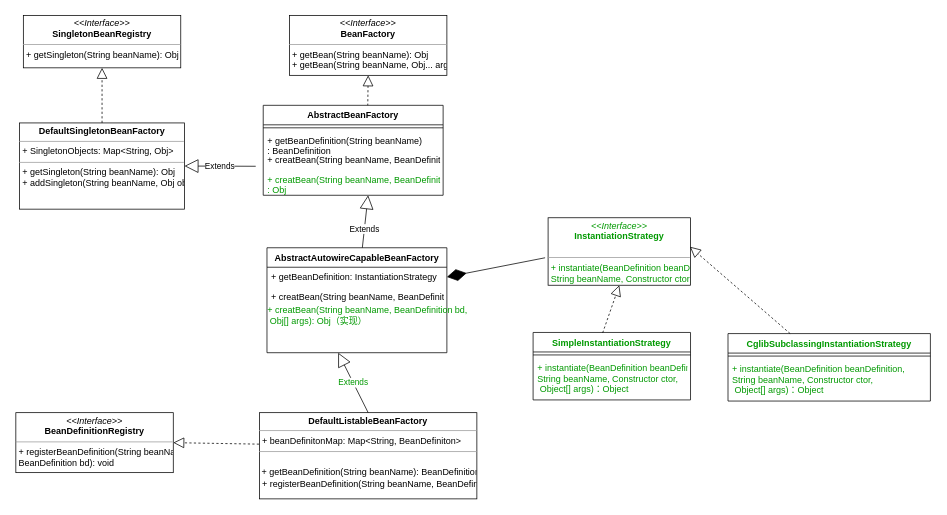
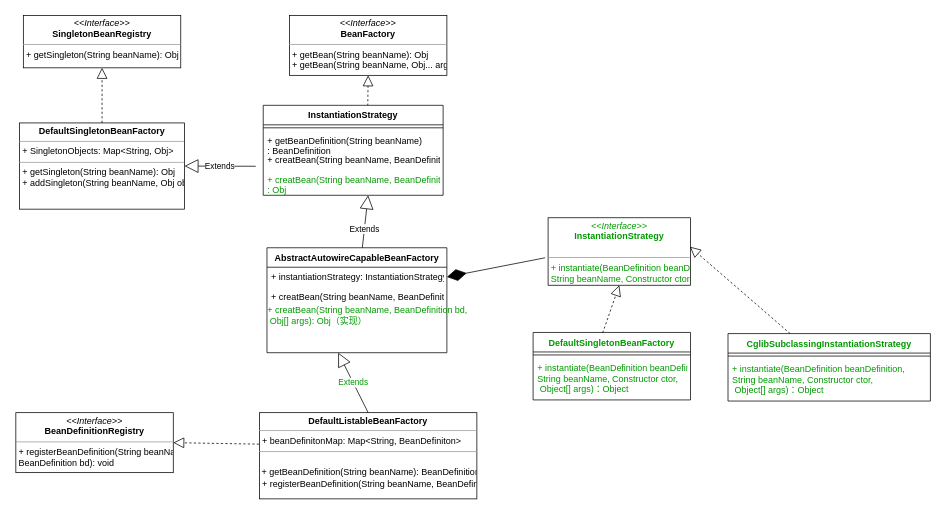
  <mxCell id="0" />
  <mxCell id="1" parent="0" />
  <mxCell id="2" value="&lt;p style=&quot;margin:0px;margin-top:4px;text-align:center;&quot;&gt;&lt;i&gt;&amp;lt;&amp;lt;Interface&amp;gt;&amp;gt;&lt;/i&gt;&lt;br&gt;&lt;b&gt;BeanFactory&lt;/b&gt;&lt;/p&gt;&lt;hr size=&quot;1&quot;&gt;&lt;p style=&quot;margin:0px;margin-left:4px;&quot;&gt;+ getBean(String beanName): Obj&lt;br&gt;&lt;/p&gt;&lt;p style=&quot;margin:0px;margin-left:4px;&quot;&gt;+ getBean(String beanName, Obj... args): Obj&lt;br&gt;&lt;/p&gt;" style="verticalAlign=top;align=left;overflow=fill;fontSize=12;fontFamily=Helvetica;html=1;strokeColor=#000000;" parent="1" vertex="1"><mxGeometry x="385" y="20" width="210" height="80" as="geometry" /></mxCell>
  <mxCell id="3" value="&lt;p style=&quot;margin:0px;margin-top:4px;text-align:center;&quot;&gt;&lt;i&gt;&amp;lt;&amp;lt;Interface&amp;gt;&amp;gt;&lt;/i&gt;&lt;br&gt;&lt;b&gt;SingletonBeanRegistry&lt;/b&gt;&lt;/p&gt;&lt;hr size=&quot;1&quot;&gt;&lt;p style=&quot;margin:0px;margin-left:4px;&quot;&gt;+ getSingleton(String beanName): Obj&lt;br&gt;&lt;/p&gt;" style="verticalAlign=top;align=left;overflow=fill;fontSize=12;fontFamily=Helvetica;html=1;" parent="1" vertex="1"><mxGeometry x="30" y="20" width="210" height="70" as="geometry" /></mxCell>
  <mxCell id="4" value="&lt;p style=&quot;margin:0px;margin-top:4px;text-align:center;&quot;&gt;&lt;b&gt;DefaultSingletonBeanFactory&lt;/b&gt;&lt;/p&gt;&lt;hr size=&quot;1&quot;&gt;&lt;p style=&quot;margin:0px;margin-left:4px;&quot;&gt;+ SingletonObjects: Map&amp;lt;String, Obj&amp;gt;&lt;/p&gt;&lt;hr size=&quot;1&quot;&gt;&lt;p style=&quot;margin:0px;margin-left:4px;&quot;&gt;+ getSingleton(String beanName): Obj&lt;/p&gt;&lt;p style=&quot;margin:0px;margin-left:4px;&quot;&gt;+ addSingleton(String beanName, Obj obj): void&lt;br&gt;&lt;/p&gt;" style="verticalAlign=top;align=left;overflow=fill;fontSize=12;fontFamily=Helvetica;html=1;" parent="1" vertex="1"><mxGeometry x="25" y="163.5" width="220" height="115" as="geometry" /></mxCell>
  <mxCell id="5" value="" style="endArrow=block;dashed=1;endFill=0;endSize=12;html=1;rounded=0;entryX=0.5;entryY=1;entryDx=0;entryDy=0;exitX=0.5;exitY=0;exitDx=0;exitDy=0;" parent="1" source="4" target="3" edge="1"><mxGeometry width="160" relative="1" as="geometry"><mxPoint x="240" y="180" as="sourcePoint" /><mxPoint x="400" y="180" as="targetPoint" /></mxGeometry></mxCell>
  <mxCell id="6" value="" style="endArrow=block;dashed=1;endFill=0;endSize=12;html=1;rounded=0;entryX=0.5;entryY=1;entryDx=0;entryDy=0;exitX=0.581;exitY=0.006;exitDx=0;exitDy=0;exitPerimeter=0;" parent="1" source="12" target="2" edge="1"><mxGeometry width="160" relative="1" as="geometry"><mxPoint x="490" y="176" as="sourcePoint" /><mxPoint x="610" y="170" as="targetPoint" /></mxGeometry></mxCell>
  <mxCell id="7" value="Extends" style="endArrow=block;endSize=16;endFill=0;html=1;rounded=0;entryX=0.583;entryY=1;entryDx=0;entryDy=0;entryPerimeter=0;" parent="1" target="16" edge="1"><mxGeometry width="160" relative="1" as="geometry"><mxPoint x="480" y="350" as="sourcePoint" /><mxPoint x="487.3" y="270.004" as="targetPoint" /></mxGeometry></mxCell>
  <mxCell id="8" value="&lt;p style=&quot;margin:0px;margin-top:4px;text-align:center;&quot;&gt;&lt;i&gt;&amp;lt;&amp;lt;Interface&amp;gt;&amp;gt;&lt;/i&gt;&lt;br&gt;&lt;b&gt;BeanDefinitionRegistry&lt;/b&gt;&lt;/p&gt;&lt;hr size=&quot;1&quot;&gt;&lt;p style=&quot;margin:0px;margin-left:4px;&quot;&gt;+ registerBeanDefinition(String beanName,&amp;nbsp;&lt;/p&gt;&lt;p style=&quot;margin:0px;margin-left:4px;&quot;&gt;BeanDefinition bd): void&lt;br&gt;&lt;/p&gt;" style="verticalAlign=top;align=left;overflow=fill;fontSize=12;fontFamily=Helvetica;html=1;" parent="1" vertex="1"><mxGeometry x="20" y="550" width="210" height="80" as="geometry" /></mxCell>
  <mxCell id="9" value="&lt;p style=&quot;margin:0px;margin-top:4px;text-align:center;&quot;&gt;&lt;b&gt;DefaultListableBeanFactory&lt;/b&gt;&lt;/p&gt;&lt;hr size=&quot;1&quot;&gt;&lt;p style=&quot;margin:0px;margin-left:4px;&quot;&gt;+ beanDefinitonMap: Map&amp;lt;String, BeanDefiniton&amp;gt;&lt;/p&gt;&lt;hr size=&quot;1&quot;&gt;&lt;p style=&quot;margin:0px;margin-left:4px;&quot;&gt;&lt;br&gt;&lt;/p&gt;&amp;nbsp;+ getBeanDefinition(String beanName): BeanDefinition&lt;p style=&quot;margin:0px;margin-left:4px;&quot;&gt;+ registerBeanDefinition(String beanName, BeanDefinition bd): void&lt;br&gt;&lt;/p&gt;" style="verticalAlign=top;align=left;overflow=fill;fontSize=12;fontFamily=Helvetica;html=1;" parent="1" vertex="1"><mxGeometry x="345" y="550" width="290" height="115" as="geometry" /></mxCell>
  <mxCell id="10" value="" style="endArrow=block;dashed=1;endFill=0;endSize=12;html=1;rounded=0;entryX=1;entryY=0.5;entryDx=0;entryDy=0;exitX=-0.002;exitY=0.365;exitDx=0;exitDy=0;exitPerimeter=0;" parent="1" source="9" target="8" edge="1"><mxGeometry width="160" relative="1" as="geometry"><mxPoint x="170" y="520" as="sourcePoint" /><mxPoint x="330" y="520" as="targetPoint" /></mxGeometry></mxCell>
  <mxCell id="11" value="Extends" style="endArrow=block;endSize=16;endFill=0;html=1;rounded=0;entryX=1;entryY=0.5;entryDx=0;entryDy=0;exitX=0;exitY=0.202;exitDx=0;exitDy=0;exitPerimeter=0;" parent="1" target="4" edge="1"><mxGeometry width="160" relative="1" as="geometry"><mxPoint x="340" y="221.312" as="sourcePoint" /><mxPoint x="420" y="310" as="targetPoint" /></mxGeometry></mxCell>
- <mxCell id="12" value="AbstractBeanFactory" style="swimlane;fontStyle=1;align=center;verticalAlign=top;childLayout=stackLayout;horizontal=1;startSize=26;horizontalStack=0;resizeParent=1;resizeParentMax=0;resizeLast=0;collapsible=1;marginBottom=0;fontColor=default;" parent="1" vertex="1"><mxGeometry x="350" y="140" width="240" height="120" as="geometry" /></mxCell>
+ <mxCell id="12" value="InstantiationStrategy" style="swimlane;fontStyle=1;align=center;verticalAlign=top;childLayout=stackLayout;horizontal=1;startSize=26;horizontalStack=0;resizeParent=1;resizeParentMax=0;resizeLast=0;collapsible=1;marginBottom=0;fontColor=default;" parent="1" vertex="1"><mxGeometry x="350" y="140" width="240" height="120" as="geometry" /></mxCell>
  <mxCell id="13" value="" style="line;strokeWidth=1;fillColor=none;align=left;verticalAlign=middle;spacingTop=-1;spacingLeft=3;spacingRight=3;rotatable=0;labelPosition=right;points=[];portConstraint=eastwest;strokeColor=inherit;fontColor=default;" parent="12" vertex="1"><mxGeometry y="26" width="240" height="8" as="geometry" /></mxCell>
  <mxCell id="14" value="+ getBeanDefinition(String beanName)&#10;: BeanDefinition" style="text;strokeColor=none;fillColor=none;align=left;verticalAlign=top;spacingLeft=4;spacingRight=4;overflow=hidden;rotatable=0;points=[[0,0.5],[1,0.5]];portConstraint=eastwest;fontColor=default;" parent="12" vertex="1"><mxGeometry y="34" width="240" height="26" as="geometry" /></mxCell>
  <mxCell id="15" value="+ creatBean(String beanName, BeanDefinition bd): Obj" style="text;strokeColor=none;fillColor=none;align=left;verticalAlign=top;spacingLeft=4;spacingRight=4;overflow=hidden;rotatable=0;points=[[0,0.5],[1,0.5]];portConstraint=eastwest;fontColor=default;" parent="12" vertex="1"><mxGeometry y="60" width="240" height="26" as="geometry" /></mxCell>
  <mxCell id="16" value="+ creatBean(String beanName, BeanDefinition beanDefinition, Object[] args)&#10;: Obj" style="text;strokeColor=none;fillColor=none;align=left;verticalAlign=top;spacingLeft=4;spacingRight=4;overflow=hidden;rotatable=0;points=[[0,0.5],[1,0.5]];portConstraint=eastwest;fontColor=#009900;" parent="12" vertex="1"><mxGeometry y="86" width="240" height="34" as="geometry" /></mxCell>
  <mxCell id="17" value="&lt;p style=&quot;margin:0px;margin-top:4px;text-align:center;&quot;&gt;&lt;i&gt;&amp;lt;&amp;lt;Interface&amp;gt;&amp;gt;&lt;/i&gt;&lt;br&gt;&lt;b&gt;InstantiationStrategy&lt;/b&gt;&lt;br&gt;&lt;/p&gt;&lt;p style=&quot;margin:0px;margin-left:4px;&quot;&gt;&lt;br&gt;&lt;/p&gt;&lt;hr size=&quot;1&quot;&gt;&lt;p style=&quot;margin:0px;margin-left:4px;&quot;&gt;+ instantiate(BeanDefinition beanDefinition,&amp;nbsp;&lt;/p&gt;&lt;p style=&quot;margin:0px;margin-left:4px;&quot;&gt;String beanName, Constructor ctor,&lt;/p&gt;&lt;p style=&quot;margin:0px;margin-left:4px;&quot;&gt;&amp;nbsp;Object[] args)：Object&lt;/p&gt;&lt;p style=&quot;margin:0px;margin-left:4px;&quot;&gt;&lt;br&gt;&lt;/p&gt;" style="verticalAlign=top;align=left;overflow=fill;fontSize=12;fontFamily=Helvetica;html=1;fontColor=#009900;" parent="1" vertex="1"><mxGeometry x="730" y="290" width="190" height="90" as="geometry" /></mxCell>
- <mxCell id="18" value="SimpleInstantiationStrategy" style="swimlane;fontStyle=1;align=center;verticalAlign=top;childLayout=stackLayout;horizontal=1;startSize=26;horizontalStack=0;resizeParent=1;resizeParentMax=0;resizeLast=0;collapsible=1;marginBottom=0;fontColor=#009900;" parent="1" vertex="1"><mxGeometry x="710" y="443" width="210" height="90" as="geometry" /></mxCell>
+ <mxCell id="18" value="DefaultSingletonBeanFactory" style="swimlane;fontStyle=1;align=center;verticalAlign=top;childLayout=stackLayout;horizontal=1;startSize=26;horizontalStack=0;resizeParent=1;resizeParentMax=0;resizeLast=0;collapsible=1;marginBottom=0;fontColor=#009900;" parent="1" vertex="1"><mxGeometry x="710" y="443" width="210" height="90" as="geometry" /></mxCell>
  <mxCell id="19" value="" style="line;strokeWidth=1;fillColor=none;align=left;verticalAlign=middle;spacingTop=-1;spacingLeft=3;spacingRight=3;rotatable=0;labelPosition=right;points=[];portConstraint=eastwest;strokeColor=inherit;fontColor=#009900;" parent="18" vertex="1"><mxGeometry y="26" width="210" height="8" as="geometry" /></mxCell>
  <mxCell id="20" value="+ instantiate(BeanDefinition beanDefinition, &#10;String beanName, Constructor ctor,&#10; Object[] args)：Object" style="text;strokeColor=none;fillColor=none;align=left;verticalAlign=top;spacingLeft=4;spacingRight=4;overflow=hidden;rotatable=0;points=[[0,0.5],[1,0.5]];portConstraint=eastwest;fontColor=#009900;" parent="18" vertex="1"><mxGeometry y="34" width="210" height="56" as="geometry" /></mxCell>
  <mxCell id="21" value="CglibSubclassingInstantiationStrategy" style="swimlane;fontStyle=1;align=center;verticalAlign=top;childLayout=stackLayout;horizontal=1;startSize=26;horizontalStack=0;resizeParent=1;resizeParentMax=0;resizeLast=0;collapsible=1;marginBottom=0;fontColor=#009900;" parent="1" vertex="1"><mxGeometry x="970" y="444.5" width="270" height="90" as="geometry" /></mxCell>
  <mxCell id="22" value="" style="line;strokeWidth=1;fillColor=none;align=left;verticalAlign=middle;spacingTop=-1;spacingLeft=3;spacingRight=3;rotatable=0;labelPosition=right;points=[];portConstraint=eastwest;strokeColor=inherit;fontColor=#009900;" parent="21" vertex="1"><mxGeometry y="26" width="270" height="8" as="geometry" /></mxCell>
  <mxCell id="23" value="+ instantiate(BeanDefinition beanDefinition, &#10;String beanName, Constructor ctor,&#10; Object[] args)：Object" style="text;strokeColor=none;fillColor=none;align=left;verticalAlign=top;spacingLeft=4;spacingRight=4;overflow=hidden;rotatable=0;points=[[0,0.5],[1,0.5]];portConstraint=eastwest;fontColor=#009900;" parent="21" vertex="1"><mxGeometry y="34" width="270" height="56" as="geometry" /></mxCell>
  <mxCell id="24" value="" style="endArrow=block;dashed=1;endFill=0;endSize=12;html=1;rounded=0;fontColor=#009900;exitX=0.442;exitY=0.006;exitDx=0;exitDy=0;exitPerimeter=0;entryX=0.5;entryY=1;entryDx=0;entryDy=0;" parent="1" source="18" target="17" edge="1"><mxGeometry width="160" relative="1" as="geometry"><mxPoint x="850" y="410" as="sourcePoint" /><mxPoint x="1010" y="410" as="targetPoint" /></mxGeometry></mxCell>
  <mxCell id="25" value="" style="endArrow=block;dashed=1;endFill=0;endSize=12;html=1;rounded=0;fontColor=#009900;exitX=0.442;exitY=0.006;exitDx=0;exitDy=0;exitPerimeter=0;entryX=0.996;entryY=0.43;entryDx=0;entryDy=0;entryPerimeter=0;" parent="1" target="17" edge="1"><mxGeometry width="160" relative="1" as="geometry"><mxPoint x="1052.86" y="444.5" as="sourcePoint" /><mxPoint x="1047.14" y="381.14" as="targetPoint" /></mxGeometry></mxCell>
  <mxCell id="26" value="AbstractAutowireCapableBeanFactory" style="swimlane;fontStyle=1;align=center;verticalAlign=top;childLayout=stackLayout;horizontal=1;startSize=26;horizontalStack=0;resizeParent=1;resizeParentMax=0;resizeLast=0;collapsible=1;marginBottom=0;fontColor=#000000;" parent="1" vertex="1"><mxGeometry x="355" y="330" width="240" height="140" as="geometry" /></mxCell>
- <mxCell id="27" value="+ getBeanDefinition: InstantiationStrategy" style="text;strokeColor=none;fillColor=none;align=left;verticalAlign=top;spacingLeft=4;spacingRight=4;overflow=hidden;rotatable=0;points=[[0,0.5],[1,0.5]];portConstraint=eastwest;fontColor=#000000;" parent="26" vertex="1"><mxGeometry y="26" width="240" height="26" as="geometry" /></mxCell>
+ <mxCell id="27" value="+ instantiationStrategy: InstantiationStrategy" style="text;strokeColor=none;fillColor=none;align=left;verticalAlign=top;spacingLeft=4;spacingRight=4;overflow=hidden;rotatable=0;points=[[0,0.5],[1,0.5]];portConstraint=eastwest;fontColor=#000000;" parent="26" vertex="1"><mxGeometry y="26" width="240" height="26" as="geometry" /></mxCell>
  <mxCell id="28" value="+ creatBean(String beanName, BeanDefinition bd): Obj（实现" style="text;strokeColor=none;fillColor=none;align=left;verticalAlign=top;spacingLeft=4;spacingRight=4;overflow=hidden;rotatable=0;points=[[0,0.5],[1,0.5]];portConstraint=eastwest;fontColor=#000000;" parent="26" vertex="1"><mxGeometry y="52" width="240" height="88" as="geometry" /></mxCell>
  <mxCell id="29" value="" style="endArrow=diamondThin;endFill=1;endSize=24;html=1;rounded=0;fontColor=#000000;exitX=-0.021;exitY=0.593;exitDx=0;exitDy=0;exitPerimeter=0;entryX=1;entryY=0.5;entryDx=0;entryDy=0;" parent="1" source="17" edge="1" target="27"><mxGeometry width="160" relative="1" as="geometry"><mxPoint x="360" y="390" as="sourcePoint" /><mxPoint x="600" y="340" as="targetPoint" /></mxGeometry></mxCell>
  <mxCell id="30" value="+ creatBean(String beanName, BeanDefinition bd,&#10; Obj[] args): Obj（实现）&#10;" style="text;strokeColor=none;fillColor=none;align=left;verticalAlign=top;spacingLeft=4;spacingRight=4;overflow=hidden;rotatable=0;points=[[0,0.5],[1,0.5]];portConstraint=eastwest;fontColor=#009900;" parent="1" vertex="1"><mxGeometry x="350" y="400" width="430" height="30" as="geometry" /></mxCell>
  <mxCell id="31" value="Extends" style="endArrow=block;endSize=16;endFill=0;html=1;rounded=0;fontColor=#009900;exitX=0.5;exitY=0;exitDx=0;exitDy=0;" edge="1" parent="1" source="9"><mxGeometry width="160" relative="1" as="geometry"><mxPoint x="550" y="360" as="sourcePoint" /><mxPoint x="450" y="470" as="targetPoint" /></mxGeometry></mxCell>
